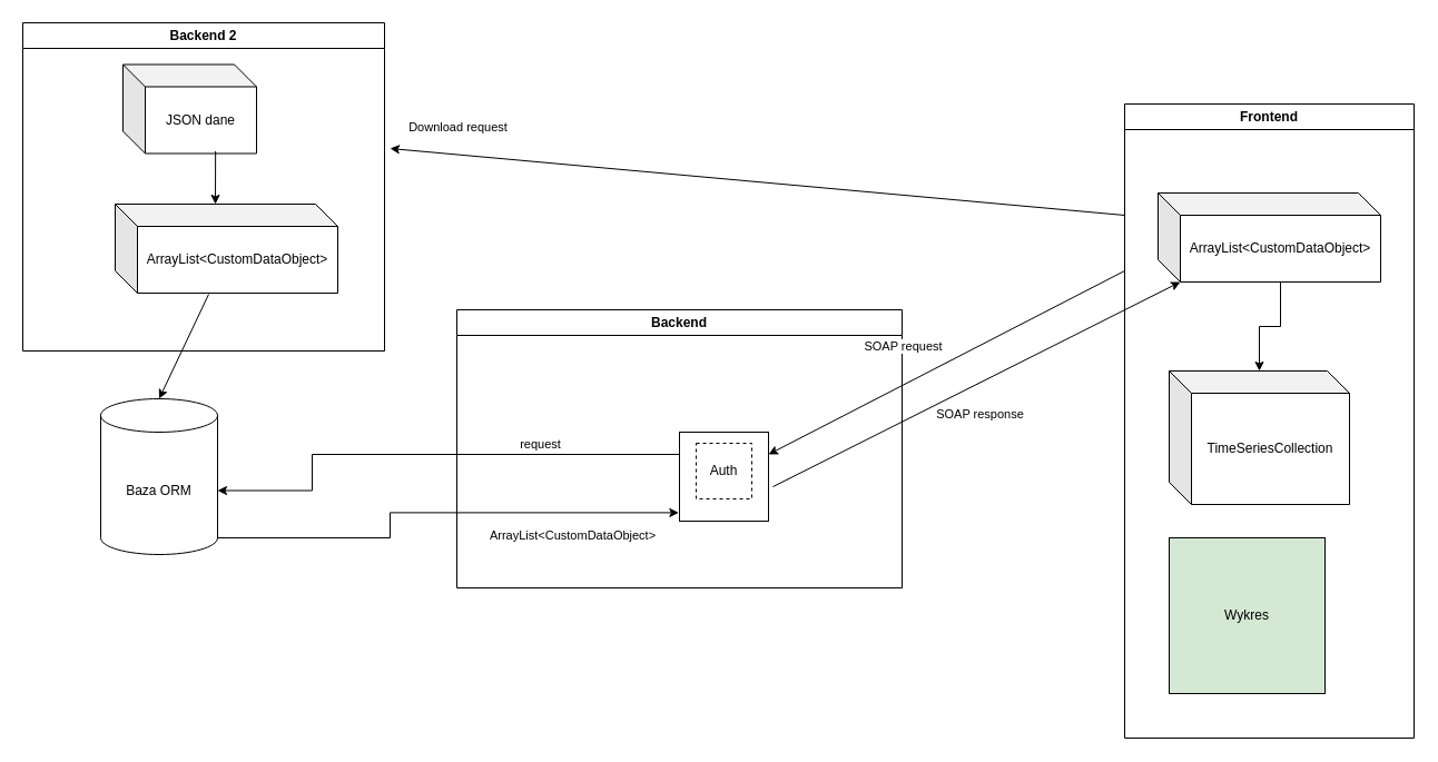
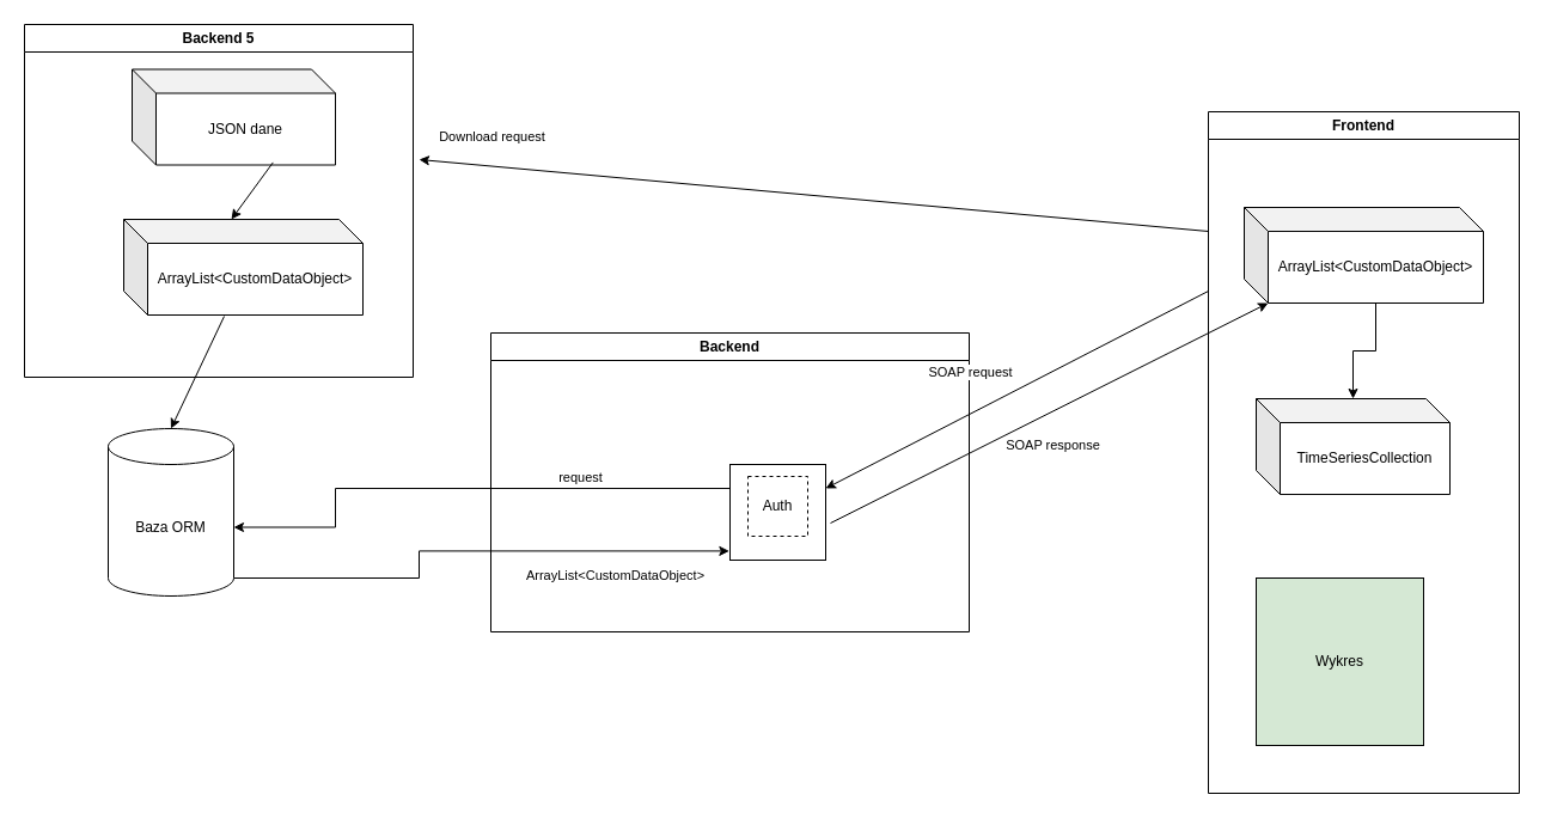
  <mxCell id="0" />
  <mxCell id="1" parent="0" />
  <mxCell id="2" value="&lt;div&gt;Backend&lt;/div&gt;" style="swimlane;whiteSpace=wrap;html=1;" vertex="1" parent="1"><mxGeometry x="410" y="278" width="400" height="250" as="geometry"><mxRectangle x="-755" y="500" width="90" height="30" as="alternateBounds" /></mxGeometry></mxCell>
  <mxCell id="3" value="" style="whiteSpace=wrap;html=1;aspect=fixed;" vertex="1" parent="2"><mxGeometry x="200" y="110" width="80" height="80" as="geometry" /></mxCell>
  <mxCell id="4" value="Auth" style="whiteSpace=wrap;html=1;aspect=fixed;dashed=1;" vertex="1" parent="2"><mxGeometry x="215" y="120" width="50" height="50" as="geometry" /></mxCell>
  <mxCell id="5" value="Frontend" style="swimlane;whiteSpace=wrap;html=1;" vertex="1" parent="1"><mxGeometry x="1010" y="93" width="260" height="570" as="geometry" /></mxCell>
- <mxCell id="6" value="TimeSeriesCollection" style="shape=cube;whiteSpace=wrap;html=1;boundedLbl=1;backgroundOutline=1;darkOpacity=0.05;darkOpacity2=0.1;" vertex="1" parent="5"><mxGeometry x="40" y="240" width="162" height="120" as="geometry" /></mxCell>
+ <mxCell id="6" value="TimeSeriesCollection" style="shape=cube;whiteSpace=wrap;html=1;boundedLbl=1;backgroundOutline=1;darkOpacity=0.05;darkOpacity2=0.1;" vertex="1" parent="5"><mxGeometry x="40" y="240" width="162" height="80" as="geometry" /></mxCell>
  <mxCell id="7" style="edgeStyle=orthogonalEdgeStyle;rounded=0;orthogonalLoop=1;jettySize=auto;html=1;exitX=0;exitY=0;exitDx=110;exitDy=80;exitPerimeter=0;" edge="1" parent="5" source="8" target="6"><mxGeometry relative="1" as="geometry" /></mxCell>
  <mxCell id="8" value="ArrayList&amp;lt;CustomDataObject&amp;gt;" style="shape=cube;whiteSpace=wrap;html=1;boundedLbl=1;backgroundOutline=1;darkOpacity=0.05;darkOpacity2=0.1;" vertex="1" parent="5"><mxGeometry x="30" y="80" width="200" height="80" as="geometry" /></mxCell>
  <mxCell id="9" value="Wykres" style="whiteSpace=wrap;html=1;aspect=fixed;fillColor=#d5e8d4;" vertex="1" parent="5"><mxGeometry x="40" y="390" width="140" height="140" as="geometry" /></mxCell>
  <mxCell id="10" style="edgeStyle=orthogonalEdgeStyle;rounded=0;orthogonalLoop=1;jettySize=auto;html=1;exitX=1;exitY=1;exitDx=0;exitDy=-15;exitPerimeter=0;entryX=-0.008;entryY=0.905;entryDx=0;entryDy=0;entryPerimeter=0;" edge="1" parent="1" source="12" target="3"><mxGeometry relative="1" as="geometry"><Array as="points"><mxPoint x="350" y="483" /><mxPoint x="350" y="460" /></Array></mxGeometry></mxCell>
  <mxCell id="11" value="ArrayList&amp;lt;CustomDataObject&amp;gt;" style="edgeLabel;html=1;align=center;verticalAlign=middle;resizable=0;points=[];" vertex="1" connectable="0" parent="10"><mxGeometry x="0.494" y="-4" relative="1" as="geometry"><mxPoint x="15" y="16" as="offset" /></mxGeometry></mxCell>
  <mxCell id="12" value="Baza ORM" style="shape=cylinder3;whiteSpace=wrap;html=1;boundedLbl=1;backgroundOutline=1;size=15;" vertex="1" parent="1"><mxGeometry x="90" y="358" width="105" height="140" as="geometry" /></mxCell>
  <mxCell id="13" value="" style="endArrow=classic;html=1;rounded=0;exitX=0.42;exitY=1.013;exitDx=0;exitDy=0;exitPerimeter=0;entryX=0.5;entryY=0;entryDx=0;entryDy=0;entryPerimeter=0;" edge="1" parent="1" source="21" target="12"><mxGeometry width="50" height="50" relative="1" as="geometry"><mxPoint x="670" y="413" as="sourcePoint" /><mxPoint x="720" y="363" as="targetPoint" /></mxGeometry></mxCell>
  <mxCell id="14" value="" style="endArrow=classic;html=1;rounded=0;entryX=1;entryY=0.25;entryDx=0;entryDy=0;" edge="1" parent="1" target="3"><mxGeometry width="50" height="50" relative="1" as="geometry"><mxPoint x="1010" y="243" as="sourcePoint" /><mxPoint x="670" y="383" as="targetPoint" /></mxGeometry></mxCell>
  <mxCell id="15" value="SOAP request" style="edgeLabel;html=1;align=center;verticalAlign=middle;resizable=0;points=[];" vertex="1" connectable="0" parent="14"><mxGeometry x="0.004" y="2" relative="1" as="geometry"><mxPoint x="-40" y="-17" as="offset" /></mxGeometry></mxCell>
  <mxCell id="16" style="edgeStyle=orthogonalEdgeStyle;rounded=0;orthogonalLoop=1;jettySize=auto;html=1;exitX=0;exitY=0.25;exitDx=0;exitDy=0;entryX=1;entryY=0;entryDx=0;entryDy=82.5;entryPerimeter=0;" edge="1" parent="1" source="3" target="12"><mxGeometry relative="1" as="geometry"><Array as="points"><mxPoint x="280" y="408" /><mxPoint x="280" y="441" /></Array></mxGeometry></mxCell>
  <mxCell id="17" value="request" style="edgeLabel;html=1;align=center;verticalAlign=middle;resizable=0;points=[];" vertex="1" connectable="0" parent="16"><mxGeometry x="-0.498" y="1" relative="1" as="geometry"><mxPoint x="-14" y="-11" as="offset" /></mxGeometry></mxCell>
  <mxCell id="18" value="" style="endArrow=classic;html=1;rounded=0;exitX=1.05;exitY=0.613;exitDx=0;exitDy=0;exitPerimeter=0;entryX=0;entryY=0;entryDx=20;entryDy=80;entryPerimeter=0;" edge="1" parent="1" source="3" target="8"><mxGeometry width="50" height="50" relative="1" as="geometry"><mxPoint x="670" y="413" as="sourcePoint" /><mxPoint x="1010" y="273" as="targetPoint" /></mxGeometry></mxCell>
  <mxCell id="19" value="SOAP response" style="edgeLabel;html=1;align=center;verticalAlign=middle;resizable=0;points=[];" vertex="1" connectable="0" parent="18"><mxGeometry x="-0.251" y="-4" relative="1" as="geometry"><mxPoint x="47" as="offset" /></mxGeometry></mxCell>
- <mxCell id="20" value="Backend 2" style="swimlane;whiteSpace=wrap;html=1;" vertex="1" parent="1"><mxGeometry x="20" y="20" width="325" height="295" as="geometry" /></mxCell>
+ <mxCell id="20" value="Backend 5" style="swimlane;whiteSpace=wrap;html=1;" vertex="1" parent="1"><mxGeometry x="20" y="20" width="325" height="295" as="geometry" /></mxCell>
  <mxCell id="21" value="ArrayList&amp;lt;CustomDataObject&amp;gt;" style="shape=cube;whiteSpace=wrap;html=1;boundedLbl=1;backgroundOutline=1;darkOpacity=0.05;darkOpacity2=0.1;" vertex="1" parent="20"><mxGeometry x="83" y="163" width="200" height="80" as="geometry" /></mxCell>
- <mxCell id="22" value="JSON dane" style="shape=cube;whiteSpace=wrap;html=1;boundedLbl=1;backgroundOutline=1;darkOpacity=0.05;darkOpacity2=0.1;" vertex="1" parent="20"><mxGeometry x="90" y="37.5" width="120" height="80" as="geometry" /></mxCell>
+ <mxCell id="22" value="JSON dane" style="shape=cube;whiteSpace=wrap;html=1;boundedLbl=1;backgroundOutline=1;darkOpacity=0.05;darkOpacity2=0.1;" vertex="1" parent="20"><mxGeometry x="90" y="37.5" width="170" height="80" as="geometry" /></mxCell>
  <mxCell id="23" value="" style="endArrow=classic;html=1;rounded=0;exitX=0.693;exitY=0.974;exitDx=0;exitDy=0;exitPerimeter=0;entryX=0;entryY=0;entryDx=90;entryDy=0;entryPerimeter=0;" edge="1" parent="20" source="22" target="21"><mxGeometry width="50" height="50" relative="1" as="geometry"><mxPoint x="740" y="397.5" as="sourcePoint" /><mxPoint x="790" y="347.5" as="targetPoint" /></mxGeometry></mxCell>
  <mxCell id="24" value="" style="endArrow=classic;html=1;rounded=0;" edge="1" parent="1"><mxGeometry width="50" height="50" relative="1" as="geometry"><mxPoint x="1010" y="193" as="sourcePoint" /><mxPoint x="350" y="133" as="targetPoint" /></mxGeometry></mxCell>
  <mxCell id="25" value="Download request" style="edgeLabel;html=1;align=center;verticalAlign=middle;resizable=0;points=[];" vertex="1" connectable="0" parent="24"><mxGeometry x="-0.009" y="-1" relative="1" as="geometry"><mxPoint x="-273" y="-49" as="offset" /></mxGeometry></mxCell>
